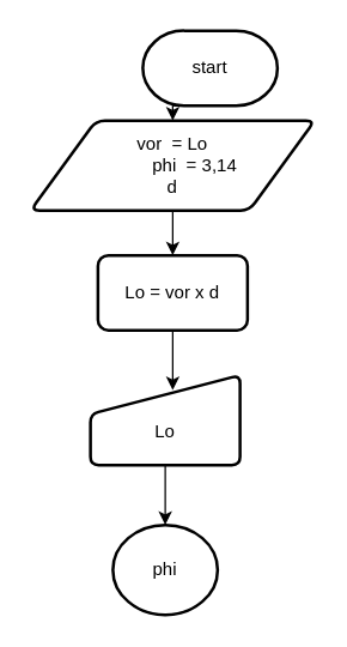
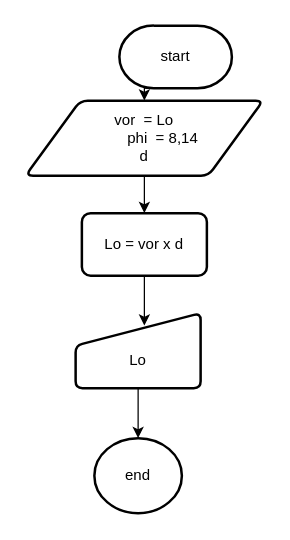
  <mxCell id="0" />
  <mxCell id="1" parent="0" />
  <mxCell id="2" style="edgeStyle=orthogonalEdgeStyle;rounded=0;orthogonalLoop=1;jettySize=auto;html=1;exitX=0.5;exitY=1;exitDx=0;exitDy=0;exitPerimeter=0;" edge="1" parent="1" source="3"><mxGeometry relative="1" as="geometry"><mxPoint x="115" y="80" as="targetPoint" /></mxGeometry></mxCell>
  <mxCell id="3" value="start" style="strokeWidth=2;html=1;shape=mxgraph.flowchart.terminator;whiteSpace=wrap;" vertex="1" parent="1"><mxGeometry x="95" y="20" width="90" height="50" as="geometry" /></mxCell>
  <mxCell id="4" style="edgeStyle=orthogonalEdgeStyle;rounded=0;orthogonalLoop=1;jettySize=auto;html=1;exitX=0.5;exitY=1;exitDx=0;exitDy=0;" edge="1" parent="1" source="5"><mxGeometry relative="1" as="geometry"><mxPoint x="115" y="170" as="targetPoint" /></mxGeometry></mxCell>
- <mxCell id="5" value="&lt;div&gt;vor&amp;nbsp; = Lo &lt;br&gt;&lt;/div&gt;&lt;div&gt;&amp;nbsp;&amp;nbsp;&amp;nbsp;&amp;nbsp;&amp;nbsp;&amp;nbsp;&amp;nbsp;&amp;nbsp; phi&amp;nbsp; = 3,14&lt;/div&gt;&lt;div&gt;d&lt;br&gt;&lt;/div&gt;" style="shape=parallelogram;html=1;strokeWidth=2;perimeter=parallelogramPerimeter;whiteSpace=wrap;rounded=1;arcSize=12;size=0.23;" vertex="1" parent="1"><mxGeometry x="20" y="80" width="190" height="60" as="geometry" /></mxCell>
+ <mxCell id="5" value="&lt;div&gt;vor&amp;nbsp; = Lo &lt;br&gt;&lt;/div&gt;&lt;div&gt;&amp;nbsp;&amp;nbsp;&amp;nbsp;&amp;nbsp;&amp;nbsp;&amp;nbsp;&amp;nbsp;&amp;nbsp; phi&amp;nbsp; = 8,14&lt;/div&gt;&lt;div&gt;d&lt;br&gt;&lt;/div&gt;" style="shape=parallelogram;html=1;strokeWidth=2;perimeter=parallelogramPerimeter;whiteSpace=wrap;rounded=1;arcSize=12;size=0.23;" vertex="1" parent="1"><mxGeometry x="20" y="80" width="190" height="60" as="geometry" /></mxCell>
  <mxCell id="6" style="edgeStyle=orthogonalEdgeStyle;rounded=0;orthogonalLoop=1;jettySize=auto;html=1;exitX=0.5;exitY=1;exitDx=0;exitDy=0;" edge="1" parent="1" source="7"><mxGeometry relative="1" as="geometry"><mxPoint x="115" y="260" as="targetPoint" /></mxGeometry></mxCell>
  <mxCell id="7" value="Lo = vor x d " style="rounded=1;whiteSpace=wrap;html=1;absoluteArcSize=1;arcSize=14;strokeWidth=2;" vertex="1" parent="1"><mxGeometry x="65" y="170" width="100" height="50" as="geometry" /></mxCell>
  <mxCell id="8" style="edgeStyle=orthogonalEdgeStyle;rounded=0;orthogonalLoop=1;jettySize=auto;html=1;exitX=0.5;exitY=1;exitDx=0;exitDy=0;" edge="1" parent="1" source="9"><mxGeometry relative="1" as="geometry"><mxPoint x="110" y="350" as="targetPoint" /></mxGeometry></mxCell>
  <mxCell id="9" value="&lt;div&gt;&lt;br&gt;&lt;/div&gt;&lt;div&gt;Lo &lt;br&gt;&lt;/div&gt;" style="html=1;strokeWidth=2;shape=manualInput;whiteSpace=wrap;rounded=1;size=26;arcSize=11;" vertex="1" parent="1"><mxGeometry x="60" y="250" width="100" height="60" as="geometry" /></mxCell>
- <mxCell id="10" value="phi " style="strokeWidth=2;html=1;shape=mxgraph.flowchart.start_2;whiteSpace=wrap;" vertex="1" parent="1"><mxGeometry x="75" y="350" width="70" height="60" as="geometry" /></mxCell>
+ <mxCell id="10" value="end " style="strokeWidth=2;html=1;shape=mxgraph.flowchart.start_2;whiteSpace=wrap;" vertex="1" parent="1"><mxGeometry x="75" y="350" width="70" height="60" as="geometry" /></mxCell>
